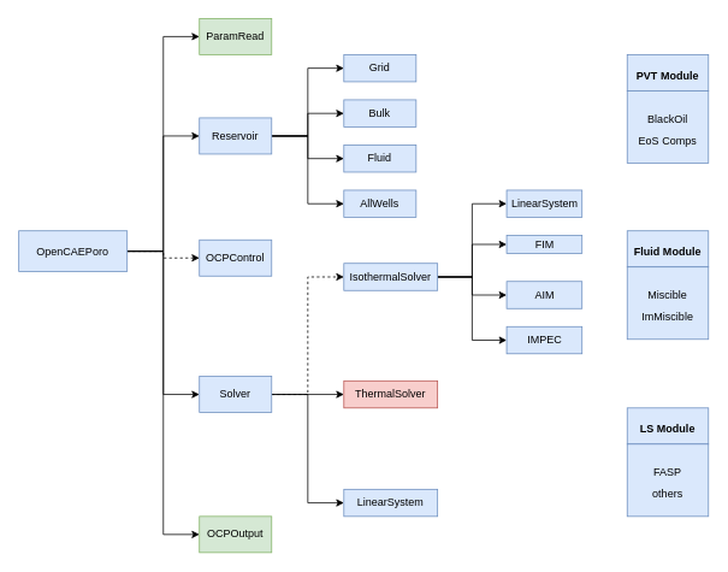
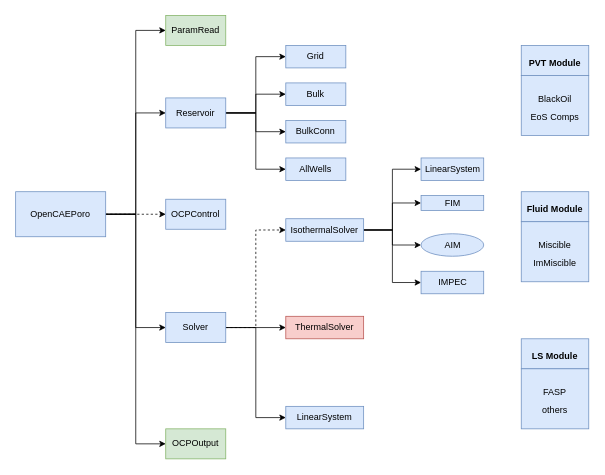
  <mxCell id="0" />
  <mxCell id="1" parent="0" />
  <mxCell id="2" style="edgeStyle=orthogonalEdgeStyle;rounded=0;orthogonalLoop=1;jettySize=auto;html=1;exitX=1;exitY=0.5;exitDx=0;exitDy=0;entryX=0;entryY=0.5;entryDx=0;entryDy=0;" parent="1" source="7" target="12" edge="1"><mxGeometry relative="1" as="geometry" /></mxCell>
  <mxCell id="3" style="edgeStyle=orthogonalEdgeStyle;rounded=0;orthogonalLoop=1;jettySize=auto;html=1;exitX=1;exitY=0.5;exitDx=0;exitDy=0;entryX=0;entryY=0.5;entryDx=0;entryDy=0;dashed=1;" parent="1" source="7" target="13" edge="1"><mxGeometry relative="1" as="geometry" /></mxCell>
  <mxCell id="4" style="edgeStyle=orthogonalEdgeStyle;rounded=0;orthogonalLoop=1;jettySize=auto;html=1;exitX=1;exitY=0.5;exitDx=0;exitDy=0;entryX=0;entryY=0.5;entryDx=0;entryDy=0;" parent="1" source="7" target="14" edge="1"><mxGeometry relative="1" as="geometry" /></mxCell>
  <mxCell id="5" style="edgeStyle=orthogonalEdgeStyle;rounded=0;orthogonalLoop=1;jettySize=auto;html=1;exitX=1;exitY=0.5;exitDx=0;exitDy=0;entryX=0;entryY=0.5;entryDx=0;entryDy=0;" parent="1" source="7" target="31" edge="1"><mxGeometry relative="1" as="geometry" /></mxCell>
  <mxCell id="6" style="edgeStyle=orthogonalEdgeStyle;rounded=0;orthogonalLoop=1;jettySize=auto;html=1;exitX=1;exitY=0.5;exitDx=0;exitDy=0;entryX=0;entryY=0.5;entryDx=0;entryDy=0;" parent="1" source="7" target="32" edge="1"><mxGeometry relative="1" as="geometry" /></mxCell>
- <mxCell id="7" value="OpenCAEPoro" style="rounded=0;whiteSpace=wrap;html=1;fillColor=#dae8fc;strokeColor=#6c8ebf;" parent="1" vertex="1"><mxGeometry x="20.25" y="255" width="120" height="45" as="geometry" /></mxCell>
+ <mxCell id="7" value="OpenCAEPoro" style="rounded=0;whiteSpace=wrap;html=1;fillColor=#dae8fc;strokeColor=#6c8ebf;" parent="1" vertex="1"><mxGeometry x="20.25" y="255" width="120" height="60" as="geometry" /></mxCell>
  <mxCell id="8" style="edgeStyle=orthogonalEdgeStyle;rounded=0;orthogonalLoop=1;jettySize=auto;html=1;exitX=1;exitY=0.5;exitDx=0;exitDy=0;entryX=0;entryY=0.5;entryDx=0;entryDy=0;" parent="1" source="12" target="15" edge="1"><mxGeometry relative="1" as="geometry" /></mxCell>
  <mxCell id="9" style="edgeStyle=orthogonalEdgeStyle;rounded=0;orthogonalLoop=1;jettySize=auto;html=1;exitX=1;exitY=0.5;exitDx=0;exitDy=0;entryX=0;entryY=0.5;entryDx=0;entryDy=0;" parent="1" source="12" target="16" edge="1"><mxGeometry relative="1" as="geometry" /></mxCell>
  <mxCell id="10" style="edgeStyle=orthogonalEdgeStyle;rounded=0;orthogonalLoop=1;jettySize=auto;html=1;exitX=1;exitY=0.5;exitDx=0;exitDy=0;entryX=0;entryY=0.5;entryDx=0;entryDy=0;" parent="1" source="12" target="17" edge="1"><mxGeometry relative="1" as="geometry" /></mxCell>
  <mxCell id="11" style="edgeStyle=orthogonalEdgeStyle;rounded=0;orthogonalLoop=1;jettySize=auto;html=1;exitX=1;exitY=0.5;exitDx=0;exitDy=0;entryX=0;entryY=0.5;entryDx=0;entryDy=0;" parent="1" source="12" target="18" edge="1"><mxGeometry relative="1" as="geometry" /></mxCell>
  <mxCell id="12" value="Reservoir" style="rounded=0;whiteSpace=wrap;html=1;fillColor=#dae8fc;strokeColor=#6c8ebf;" parent="1" vertex="1"><mxGeometry x="220.25" y="130" width="80" height="40" as="geometry" /></mxCell>
  <mxCell id="13" value="OCPControl" style="rounded=0;whiteSpace=wrap;html=1;fillColor=#dae8fc;strokeColor=#6c8ebf;" parent="1" vertex="1"><mxGeometry x="220.25" y="265" width="80" height="40" as="geometry" /></mxCell>
  <mxCell id="14" value="OCPOutput" style="rounded=0;whiteSpace=wrap;html=1;fillColor=#d5e8d4;strokeColor=#82b366;" parent="1" vertex="1"><mxGeometry x="220.25" y="571" width="80" height="40" as="geometry" /></mxCell>
  <mxCell id="15" value="Grid" style="rounded=0;whiteSpace=wrap;html=1;fillColor=#dae8fc;strokeColor=#6c8ebf;" parent="1" vertex="1"><mxGeometry x="380.25" y="60" width="80" height="30" as="geometry" /></mxCell>
  <mxCell id="16" value="Bulk" style="rounded=0;whiteSpace=wrap;html=1;fillColor=#dae8fc;strokeColor=#6c8ebf;" parent="1" vertex="1"><mxGeometry x="380.25" y="110" width="80" height="30" as="geometry" /></mxCell>
  <mxCell id="17" value="AllWells" style="rounded=0;whiteSpace=wrap;html=1;fillColor=#dae8fc;strokeColor=#6c8ebf;" parent="1" vertex="1"><mxGeometry x="380.25" y="210" width="80" height="30" as="geometry" /></mxCell>
- <mxCell id="18" value="Fluid" style="rounded=0;whiteSpace=wrap;html=1;fillColor=#dae8fc;strokeColor=#6c8ebf;" parent="1" vertex="1"><mxGeometry x="380.25" y="160" width="80" height="30" as="geometry" /></mxCell>
+ <mxCell id="18" value="BulkConn" style="rounded=0;whiteSpace=wrap;html=1;fillColor=#dae8fc;strokeColor=#6c8ebf;" parent="1" vertex="1"><mxGeometry x="380.25" y="160" width="80" height="30" as="geometry" /></mxCell>
  <mxCell id="19" style="edgeStyle=orthogonalEdgeStyle;rounded=0;orthogonalLoop=1;jettySize=auto;html=1;exitX=1;exitY=0.5;exitDx=0;exitDy=0;entryX=0;entryY=0.5;entryDx=0;entryDy=0;" parent="1" source="23" target="25" edge="1"><mxGeometry relative="1" as="geometry" /></mxCell>
  <mxCell id="20" style="edgeStyle=orthogonalEdgeStyle;rounded=0;orthogonalLoop=1;jettySize=auto;html=1;exitX=1;exitY=0.5;exitDx=0;exitDy=0;entryX=0;entryY=0.5;entryDx=0;entryDy=0;" parent="1" source="23" target="26" edge="1"><mxGeometry relative="1" as="geometry" /></mxCell>
  <mxCell id="21" style="edgeStyle=orthogonalEdgeStyle;rounded=0;orthogonalLoop=1;jettySize=auto;html=1;exitX=1;exitY=0.5;exitDx=0;exitDy=0;entryX=0;entryY=0.5;entryDx=0;entryDy=0;fontSize=12;" parent="1" source="23" target="33" edge="1"><mxGeometry relative="1" as="geometry" /></mxCell>
  <mxCell id="22" style="edgeStyle=orthogonalEdgeStyle;rounded=0;orthogonalLoop=1;jettySize=auto;html=1;exitX=1;exitY=0.5;exitDx=0;exitDy=0;entryX=0;entryY=0.5;entryDx=0;entryDy=0;" parent="1" source="23" target="34" edge="1"><mxGeometry relative="1" as="geometry" /></mxCell>
  <mxCell id="23" value="&lt;font style=&quot;font-size: 12px;&quot;&gt;IsothermalSolver&lt;/font&gt;" style="rounded=0;whiteSpace=wrap;html=1;fillColor=#dae8fc;strokeColor=#6c8ebf;" parent="1" vertex="1"><mxGeometry x="380.25" y="291" width="103.75" height="30" as="geometry" /></mxCell>
  <mxCell id="24" value="&lt;font style=&quot;font-size: 12px;&quot;&gt;ThermalSolver&lt;/font&gt;" style="rounded=0;whiteSpace=wrap;html=1;fillColor=#f8cecc;strokeColor=#b85450;" parent="1" vertex="1"><mxGeometry x="380.25" y="421" width="103.75" height="30" as="geometry" /></mxCell>
  <mxCell id="25" value="LinearSystem" style="rounded=0;whiteSpace=wrap;html=1;fillColor=#dae8fc;strokeColor=#6c8ebf;" parent="1" vertex="1"><mxGeometry x="560.5" y="210" width="83.5" height="30" as="geometry" /></mxCell>
  <mxCell id="26" value="FIM" style="rounded=0;whiteSpace=wrap;html=1;fillColor=#dae8fc;strokeColor=#6c8ebf;" parent="1" vertex="1"><mxGeometry x="560.5" y="260" width="83.5" height="20" as="geometry" /></mxCell>
  <mxCell id="27" value="LinearSystem" style="rounded=0;whiteSpace=wrap;html=1;fillColor=#dae8fc;strokeColor=#6c8ebf;" parent="1" vertex="1"><mxGeometry x="380.25" y="541" width="103.75" height="30" as="geometry" /></mxCell>
  <mxCell id="28" style="edgeStyle=orthogonalEdgeStyle;rounded=0;orthogonalLoop=1;jettySize=auto;html=1;exitX=1;exitY=0.5;exitDx=0;exitDy=0;entryX=0;entryY=0.5;entryDx=0;entryDy=0;dashed=1;" parent="1" source="31" target="23" edge="1"><mxGeometry relative="1" as="geometry" /></mxCell>
  <mxCell id="29" style="edgeStyle=orthogonalEdgeStyle;rounded=0;orthogonalLoop=1;jettySize=auto;html=1;exitX=1;exitY=0.5;exitDx=0;exitDy=0;entryX=0;entryY=0.5;entryDx=0;entryDy=0;" parent="1" source="31" target="24" edge="1"><mxGeometry relative="1" as="geometry" /></mxCell>
  <mxCell id="30" style="edgeStyle=orthogonalEdgeStyle;rounded=0;orthogonalLoop=1;jettySize=auto;html=1;exitX=1;exitY=0.5;exitDx=0;exitDy=0;entryX=0;entryY=0.5;entryDx=0;entryDy=0;" parent="1" source="31" target="27" edge="1"><mxGeometry relative="1" as="geometry" /></mxCell>
  <mxCell id="31" value="Solver" style="rounded=0;whiteSpace=wrap;html=1;fillColor=#dae8fc;strokeColor=#6c8ebf;" parent="1" vertex="1"><mxGeometry x="220.25" y="416" width="80" height="40" as="geometry" /></mxCell>
  <mxCell id="32" value="ParamRead" style="rounded=0;whiteSpace=wrap;html=1;fillColor=#d5e8d4;strokeColor=#82b366;" parent="1" vertex="1"><mxGeometry x="220.25" y="20" width="80" height="40" as="geometry" /></mxCell>
- <mxCell id="33" value="AIM" style="rounded=0;whiteSpace=wrap;html=1;fillColor=#dae8fc;strokeColor=#6c8ebf;" parent="1" vertex="1"><mxGeometry x="560.5" y="311" width="83.5" height="30" as="geometry" /></mxCell>
+ <mxCell id="33" value="AIM" style="ellipse;whiteSpace=wrap;html=1;fillColor=#dae8fc;strokeColor=#6c8ebf;" parent="1" vertex="1"><mxGeometry x="560.5" y="311" width="83.5" height="30" as="geometry" /></mxCell>
  <mxCell id="34" value="IMPEC" style="rounded=0;whiteSpace=wrap;html=1;fillColor=#dae8fc;strokeColor=#6c8ebf;" parent="1" vertex="1"><mxGeometry x="560.5" y="361" width="83.5" height="30" as="geometry" /></mxCell>
  <mxCell id="35" value="&lt;font style=&quot;font-size: 12px;&quot;&gt;&lt;b&gt;PVT Module&lt;/b&gt;&lt;/font&gt;" style="rounded=0;whiteSpace=wrap;html=1;fontSize=20;fillColor=#dae8fc;strokeColor=#6c8ebf;" parent="1" vertex="1"><mxGeometry x="694" y="60" width="90" height="40" as="geometry" /></mxCell>
  <mxCell id="36" value="&lt;font style=&quot;font-size: 12px;&quot;&gt;BlackOil&lt;br&gt;EoS Comps&lt;br&gt;&lt;/font&gt;" style="rounded=0;whiteSpace=wrap;html=1;fontSize=20;fillColor=#dae8fc;strokeColor=#6c8ebf;" parent="1" vertex="1"><mxGeometry x="694" y="100" width="90" height="80" as="geometry" /></mxCell>
  <mxCell id="37" value="&lt;span style=&quot;font-size: 12px;&quot;&gt;&lt;b&gt;Fluid Module&lt;/b&gt;&lt;/span&gt;" style="rounded=0;whiteSpace=wrap;html=1;fontSize=20;fillColor=#dae8fc;strokeColor=#6c8ebf;" parent="1" vertex="1"><mxGeometry x="694" y="255" width="90" height="40" as="geometry" /></mxCell>
  <mxCell id="38" value="&lt;font style=&quot;font-size: 12px;&quot;&gt;Miscible&lt;br&gt;ImMiscible&lt;br&gt;&lt;/font&gt;" style="rounded=0;whiteSpace=wrap;html=1;fontSize=20;fillColor=#dae8fc;strokeColor=#6c8ebf;" parent="1" vertex="1"><mxGeometry x="694" y="295" width="90" height="80" as="geometry" /></mxCell>
  <mxCell id="39" value="&lt;font style=&quot;font-size: 12px;&quot;&gt;&lt;b&gt;LS Module&lt;/b&gt;&lt;/font&gt;" style="rounded=0;whiteSpace=wrap;html=1;fontSize=20;fillColor=#dae8fc;strokeColor=#6c8ebf;" parent="1" vertex="1"><mxGeometry x="694" y="451" width="90" height="40" as="geometry" /></mxCell>
  <mxCell id="40" value="&lt;font style=&quot;font-size: 12px;&quot;&gt;FASP&lt;br&gt;others&lt;br&gt;&lt;/font&gt;" style="rounded=0;whiteSpace=wrap;html=1;fontSize=20;fillColor=#dae8fc;strokeColor=#6c8ebf;" parent="1" vertex="1"><mxGeometry x="694" y="491" width="90" height="80" as="geometry" /></mxCell>
